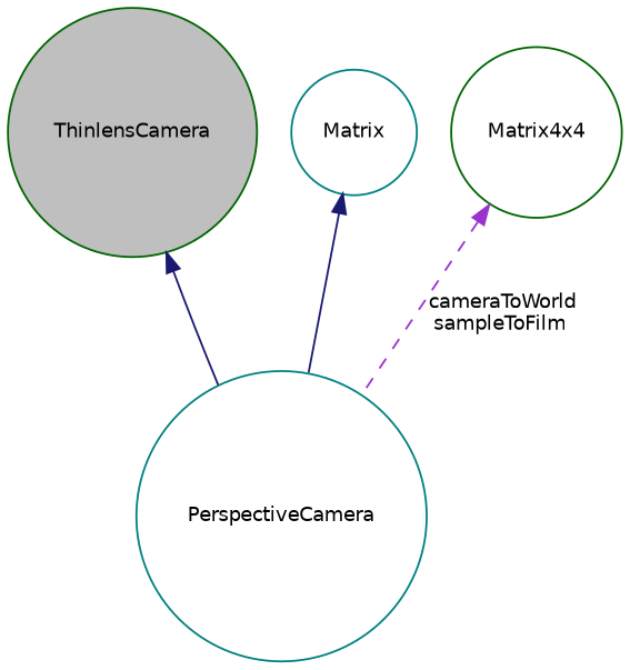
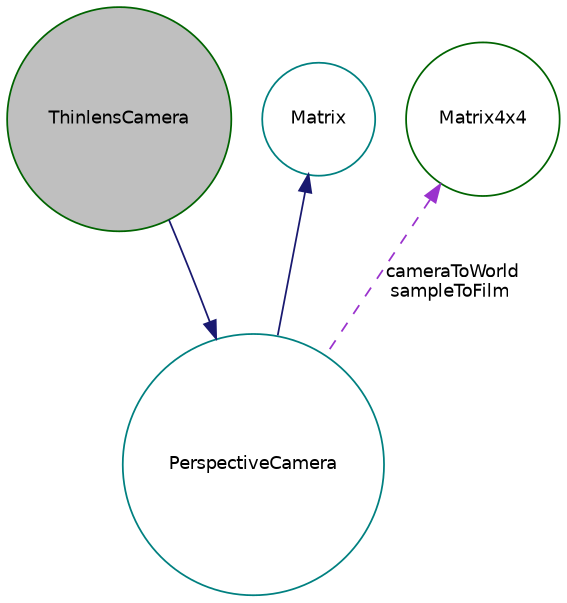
  digraph {
    node [color=darkgreen fillcolor=white fontname=Helvetica fontsize=10 shape=circle style=filled]
    edge [color=midnightblue dir=back fontname=Helvetica fontsize=10 labelfontname=Helvetica labelfontsize=10 style=solid]
    n1 [fillcolor=grey75 fontcolor=black height=0.2 label=ThinlensCamera width=0.4]
    n2 [color=teal height=0.2 label=PerspectiveCamera width=0.4]
    n3 [color=teal height=0.2 label=Matrix width=0.4]
    n4 [height=0.2 label=Matrix4x4 width=0.4]
-   n1 -> n2
+   n2 -> n1
    n3 -> n2
    n4 -> n2 [color=darkorchid3 label=" cameraToWorld\nsampleToFilm" style=dashed]
  }
